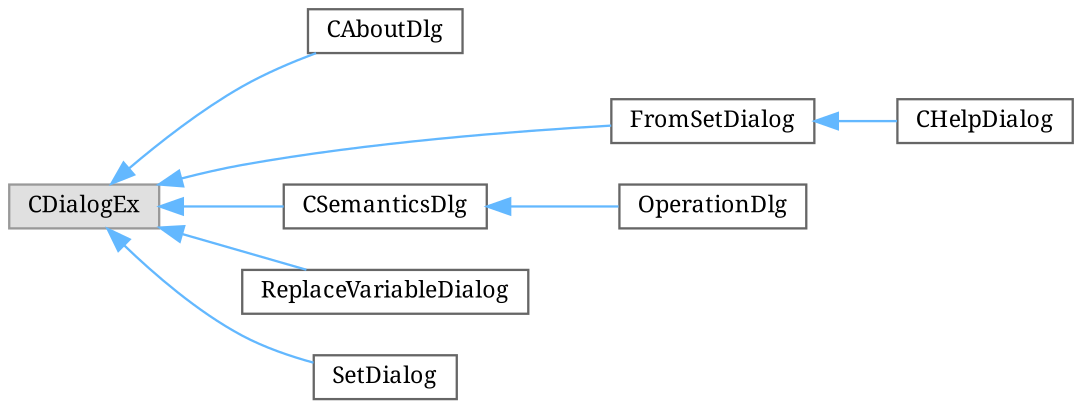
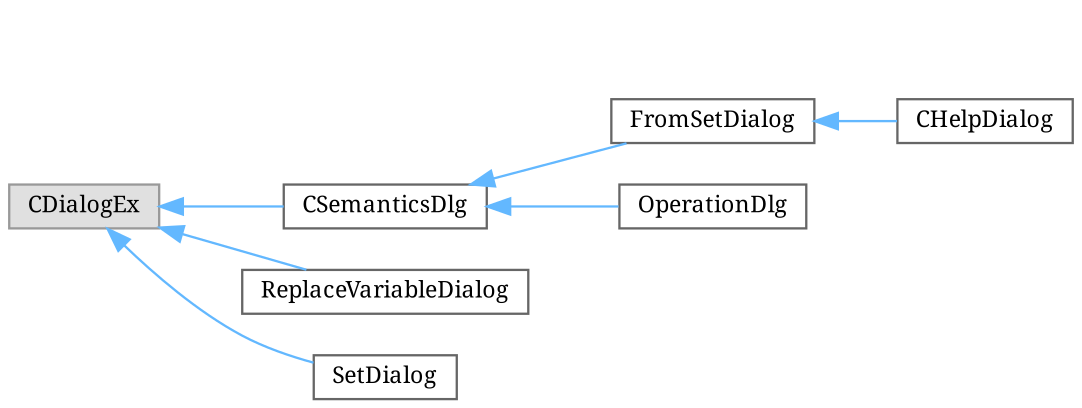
  digraph {
    fontname="Noto Serif"
    rankdir=LR
    node [color=grey40 fillcolor=white fontname="Noto Serif" fontsize=10 shape=box style=filled]
    edge [color=steelblue1 dir=back fontname="Noto Serif" fontsize=10 labelfontname=Helvetica labelfontsize=10 style=solid]
    n1 [color=grey60 fillcolor="#E0E0E0" height=0.2 label=CDialogEx width=0.4]
-   n2 [height=0.2 label=CAboutDlg width=0.4]
    n3 [height=0.2 label=CSemanticsDlg width=0.4]
    n4 [height=0.2 label=FromSetDialog width=0.4]
    n5 [height=0.2 label=ReplaceVariableDialog width=0.4]
    n6 [height=0.2 label=SetDialog width=0.4]
    n7 [height=0.2 label=CHelpDialog width=0.4]
    n8 [height=0.2 label=OperationDlg width=0.4]
-   n1 -> n2
    n1 -> n3
-   n1 -> n4
+   n3 -> n4
    n1 -> n5
    n1 -> n6
    n3 -> n8
    n4 -> n7
  }
